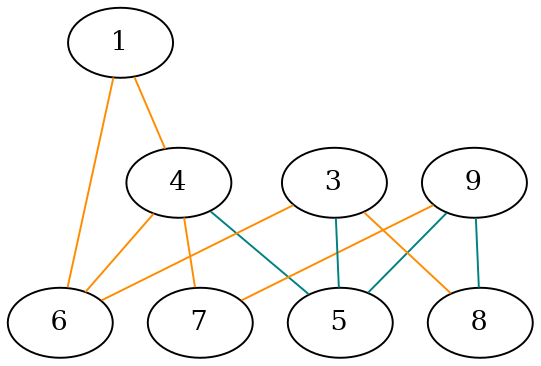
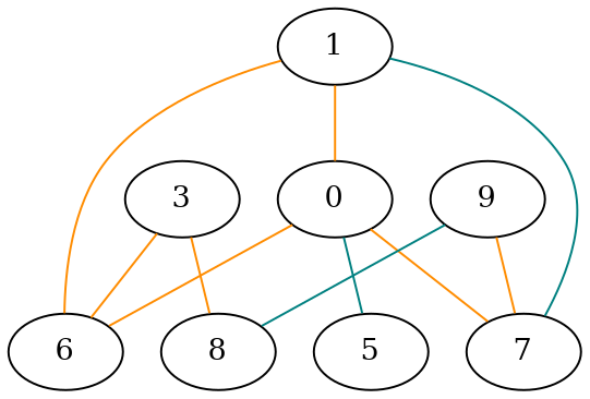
  graph {
    edge [color=darkorange]
    1
    6
    7
-   4
+   4 [label=0]
    n5 [label=9]
    8
    5
    3
    1 -- 6
+   1 -- 7 [color=teal]
    1 -- 4
    4 -- 6
    4 -- 7
    4 -- 5 [color=teal]
    n5 -- 7
    n5 -- 8 [color=teal]
-   n5 -- 5 [color=teal]
    3 -- 6
    3 -- 8
-   3 -- 5 [color=teal]
  }
